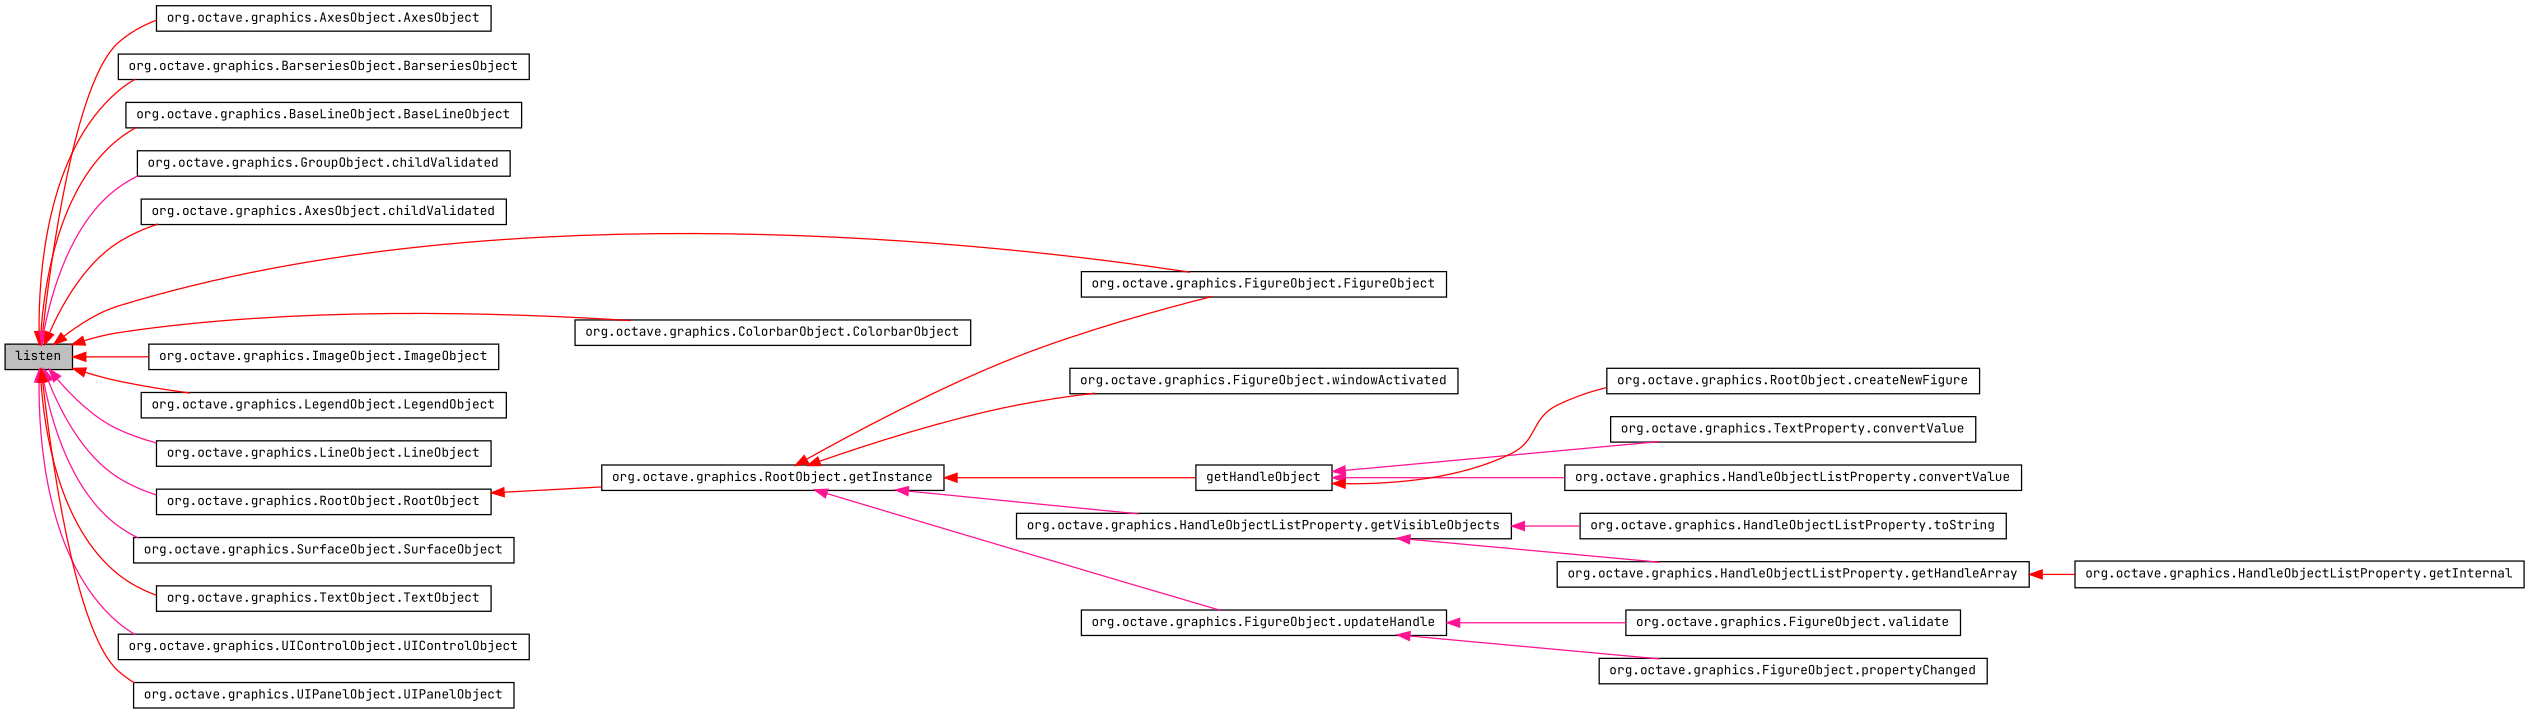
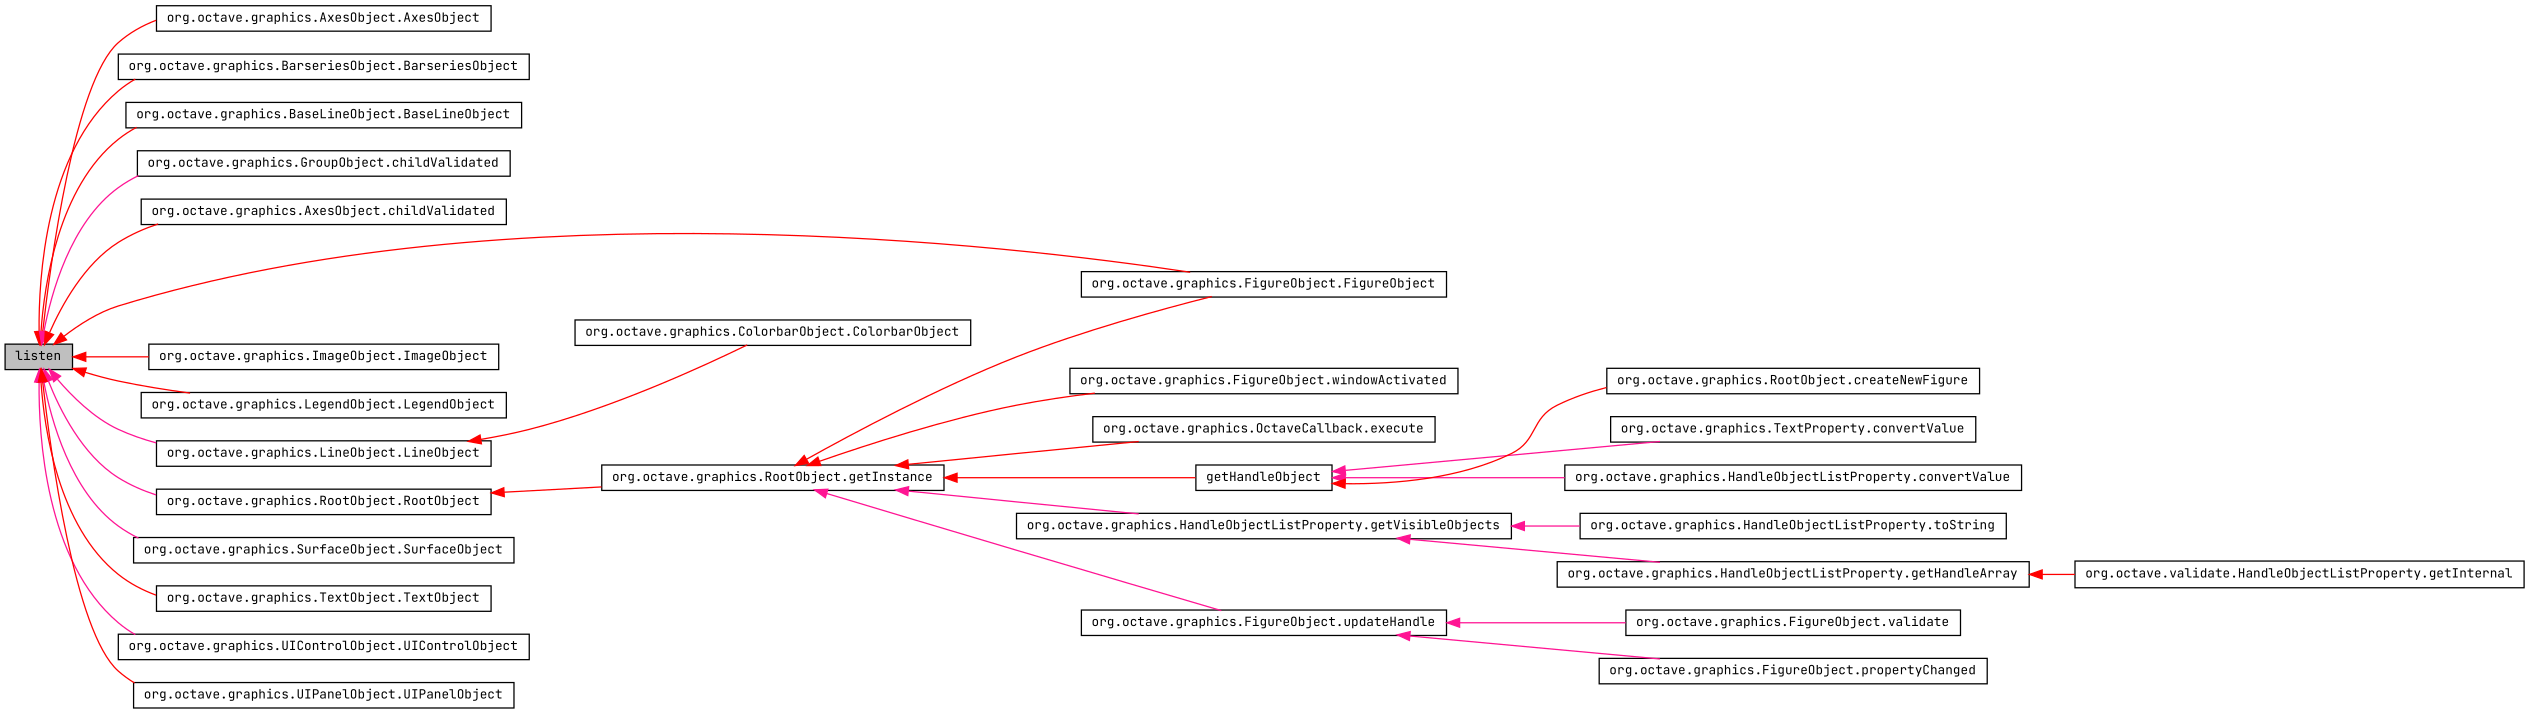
  digraph {
    fontname="JetBrains Mono"
    rankdir=LR
    node [color=black fillcolor=white fontname="JetBrains Mono" fontsize=10 shape=record style=filled]
    edge [color=red dir=back fontname="JetBrains Mono" fontsize=10 labelfontname=FreeSans labelfontsize=10 style=solid]
    n1 [fillcolor=grey75 fontcolor=black height=0.2 label=listen width=0.4]
    n2 [height=0.2 label="org.octave.graphics.AxesObject.AxesObject" width=0.4]
    n3 [height=0.2 label="org.octave.graphics.BarseriesObject.BarseriesObject" width=0.4]
    n4 [height=0.2 label="org.octave.graphics.BaseLineObject.BaseLineObject" width=0.4]
    n5 [height=0.2 label="org.octave.graphics.GroupObject.childValidated" width=0.4]
    n6 [height=0.2 label="org.octave.graphics.AxesObject.childValidated" width=0.4]
    n7 [height=0.2 label="org.octave.graphics.ColorbarObject.ColorbarObject" width=0.4]
    n8 [height=0.2 label="org.octave.graphics.FigureObject.FigureObject" width=0.4]
    n9 [height=0.2 label="org.octave.graphics.ImageObject.ImageObject" width=0.4]
    n10 [height=0.2 label="org.octave.graphics.LegendObject.LegendObject" width=0.4]
    n11 [height=0.2 label="org.octave.graphics.LineObject.LineObject" width=0.4]
    n12 [height=0.2 label="org.octave.graphics.RootObject.RootObject" width=0.4]
    n13 [height=0.2 label="org.octave.graphics.SurfaceObject.SurfaceObject" width=0.4]
    n14 [height=0.2 label="org.octave.graphics.TextObject.TextObject" width=0.4]
    n15 [height=0.2 label="org.octave.graphics.UIControlObject.UIControlObject" width=0.4]
    n16 [height=0.2 label="org.octave.graphics.UIPanelObject.UIPanelObject" width=0.4]
    n17 [height=0.2 label="org.octave.graphics.RootObject.getInstance" width=0.4]
+   n18 [height=0.2 label="org.octave.graphics.OctaveCallback.execute" width=0.4]
    n19 [height=0.2 label=getHandleObject width=0.4]
    n20 [height=0.2 label="org.octave.graphics.HandleObjectListProperty.getVisibleObjects" width=0.4]
    n21 [height=0.2 label="org.octave.graphics.FigureObject.updateHandle" width=0.4]
    n22 [height=0.2 label="org.octave.graphics.FigureObject.windowActivated" width=0.4]
    n23 [height=0.2 label="org.octave.graphics.TextProperty.convertValue" width=0.4]
    n24 [height=0.2 label="org.octave.graphics.HandleObjectListProperty.convertValue" width=0.4]
    n25 [height=0.2 label="org.octave.graphics.RootObject.createNewFigure" width=0.4]
    n26 [height=0.2 label="org.octave.graphics.HandleObjectListProperty.getHandleArray" width=0.4]
    n27 [height=0.2 label="org.octave.graphics.HandleObjectListProperty.toString" width=0.4]
    n28 [height=0.2 label="org.octave.graphics.FigureObject.propertyChanged" width=0.4]
    n29 [height=0.2 label="org.octave.graphics.FigureObject.validate" width=0.4]
-   n30 [height=0.2 label="org.octave.graphics.HandleObjectListProperty.getInternal" width=0.4]
+   n30 [height=0.2 label="org.octave.validate.HandleObjectListProperty.getInternal" width=0.4]
    n1 -> n2
    n1 -> n3
    n1 -> n4
    n1 -> n5 [color=deeppink]
    n1 -> n6
-   n1 -> n7
+   n11 -> n7
    n1 -> n8
    n1 -> n9
    n1 -> n10
    n1 -> n11 [color=deeppink]
    n1 -> n12 [color=deeppink]
    n1 -> n13 [color=deeppink]
    n1 -> n14
    n1 -> n15 [color=deeppink]
    n1 -> n16
    n12 -> n17
    n17 -> n8
+   n17 -> n18
    n17 -> n19
    n17 -> n20 [color=deeppink]
    n17 -> n21 [color=deeppink]
    n17 -> n22
    n19 -> n23 [color=deeppink]
    n19 -> n24 [color=deeppink]
    n19 -> n25
    n20 -> n26 [color=deeppink]
    n20 -> n27 [color=deeppink]
    n21 -> n28 [color=deeppink]
    n21 -> n29 [color=deeppink]
    n26 -> n30
  }
